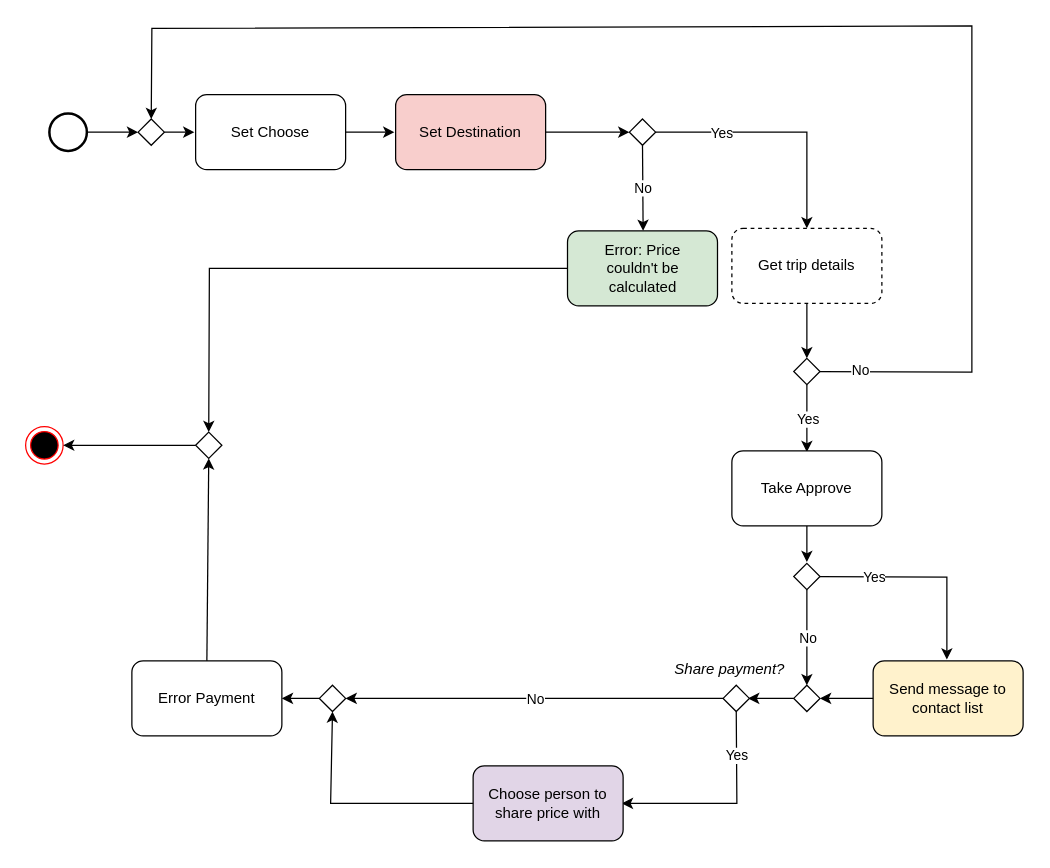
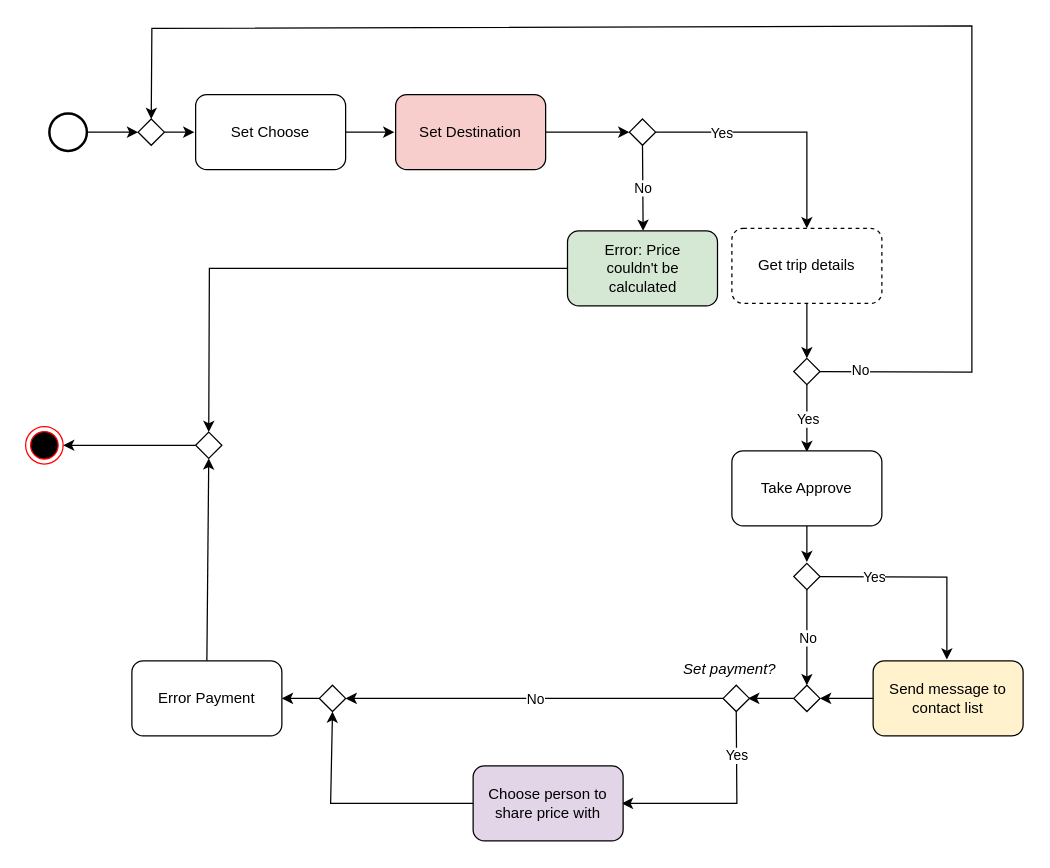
  <mxCell id="0" />
  <mxCell id="1" parent="0" />
  <mxCell id="2" value="" style="strokeWidth=2;html=1;shape=mxgraph.flowchart.start_2;whiteSpace=wrap;" vertex="1" parent="1"><mxGeometry x="39" y="90" width="30" height="30" as="geometry" /></mxCell>
  <mxCell id="3" value="" style="endArrow=classic;html=1;rounded=0;exitX=1;exitY=0.5;exitDx=0;exitDy=0;exitPerimeter=0;" edge="1" parent="1" source="2"><mxGeometry width="50" height="50" relative="1" as="geometry"><mxPoint x="412" y="240" as="sourcePoint" /><mxPoint x="110" y="105" as="targetPoint" /></mxGeometry></mxCell>
  <mxCell id="4" value="" style="rhombus;whiteSpace=wrap;html=1;" vertex="1" parent="1"><mxGeometry x="110" y="94.5" width="21" height="21" as="geometry" /></mxCell>
  <mxCell id="5" value="" style="endArrow=classic;html=1;rounded=0;exitX=1;exitY=0.5;exitDx=0;exitDy=0;" edge="1" parent="1" source="4"><mxGeometry width="50" height="50" relative="1" as="geometry"><mxPoint x="412" y="240" as="sourcePoint" /><mxPoint x="155" y="105" as="targetPoint" /></mxGeometry></mxCell>
  <mxCell id="6" value="Set Choose" style="rounded=1;whiteSpace=wrap;html=1;" vertex="1" parent="1"><mxGeometry x="156" y="75" width="120" height="60" as="geometry" /></mxCell>
  <mxCell id="7" value="" style="endArrow=classic;html=1;rounded=0;exitX=1;exitY=0.5;exitDx=0;exitDy=0;" edge="1" parent="1" source="6"><mxGeometry width="50" height="50" relative="1" as="geometry"><mxPoint x="412" y="240" as="sourcePoint" /><mxPoint x="315" y="105" as="targetPoint" /></mxGeometry></mxCell>
  <mxCell id="8" value="Set Destination" style="rounded=1;whiteSpace=wrap;html=1;fillColor=#f8cecc;" vertex="1" parent="1"><mxGeometry x="316" y="75" width="120" height="60" as="geometry" /></mxCell>
  <mxCell id="9" value="" style="endArrow=classic;html=1;rounded=0;exitX=1;exitY=0.5;exitDx=0;exitDy=0;entryX=0;entryY=0.5;entryDx=0;entryDy=0;" edge="1" parent="1" source="8" target="10"><mxGeometry width="50" height="50" relative="1" as="geometry"><mxPoint x="412" y="240" as="sourcePoint" /><mxPoint x="471" y="105" as="targetPoint" /></mxGeometry></mxCell>
  <mxCell id="10" value="" style="rhombus;whiteSpace=wrap;html=1;" vertex="1" parent="1"><mxGeometry x="503" y="94.5" width="21" height="21" as="geometry" /></mxCell>
  <mxCell id="11" value="" style="endArrow=classic;html=1;rounded=0;exitX=0.5;exitY=1;exitDx=0;exitDy=0;" edge="1" parent="1" source="10"><mxGeometry relative="1" as="geometry"><mxPoint x="387" y="215" as="sourcePoint" /><mxPoint x="514" y="184" as="targetPoint" /></mxGeometry></mxCell>
  <mxCell id="12" value="No" style="edgeLabel;resizable=0;html=1;align=center;verticalAlign=middle;" connectable="0" vertex="1" parent="11"><mxGeometry relative="1" as="geometry" /></mxCell>
  <mxCell id="13" value="&lt;div&gt;Error: Price &lt;br&gt;&lt;/div&gt;&lt;div&gt;couldn't be &lt;br&gt;&lt;/div&gt;&lt;div&gt;calculated&lt;/div&gt;" style="rounded=1;whiteSpace=wrap;html=1;fillColor=#d5e8d4;" vertex="1" parent="1"><mxGeometry x="453.5" y="184" width="120" height="60" as="geometry" /></mxCell>
  <mxCell id="14" value="" style="endArrow=classic;html=1;rounded=0;exitX=1;exitY=0.5;exitDx=0;exitDy=0;entryX=0.5;entryY=0;entryDx=0;entryDy=0;" edge="1" parent="1" source="10" target="16"><mxGeometry relative="1" as="geometry"><mxPoint x="386" y="215" as="sourcePoint" /><mxPoint x="645" y="180" as="targetPoint" /><Array as="points"><mxPoint x="561" y="105" /><mxPoint x="645" y="105" /></Array></mxGeometry></mxCell>
  <mxCell id="15" value="Yes" style="edgeLabel;resizable=0;html=1;align=center;verticalAlign=middle;" connectable="0" vertex="1" parent="14"><mxGeometry relative="1" as="geometry"><mxPoint x="-47" as="offset" /></mxGeometry></mxCell>
  <mxCell id="16" value="Get trip details" style="rounded=1;whiteSpace=wrap;html=1;dashed=1;" vertex="1" parent="1"><mxGeometry x="585" y="182" width="120" height="60" as="geometry" /></mxCell>
  <mxCell id="17" value="" style="endArrow=classic;html=1;rounded=0;exitX=0.5;exitY=1;exitDx=0;exitDy=0;entryX=0.5;entryY=0;entryDx=0;entryDy=0;" edge="1" parent="1" source="16" target="18"><mxGeometry width="50" height="50" relative="1" as="geometry"><mxPoint x="411" y="240" as="sourcePoint" /><mxPoint x="645" y="277" as="targetPoint" /></mxGeometry></mxCell>
  <mxCell id="18" value="" style="rhombus;whiteSpace=wrap;html=1;" vertex="1" parent="1"><mxGeometry x="634.5" y="286" width="21" height="21" as="geometry" /></mxCell>
  <mxCell id="19" value="" style="endArrow=classic;html=1;rounded=0;exitX=1;exitY=0.5;exitDx=0;exitDy=0;entryX=0.5;entryY=0;entryDx=0;entryDy=0;" edge="1" parent="1" source="18" target="4"><mxGeometry relative="1" as="geometry"><mxPoint x="386" y="215" as="sourcePoint" /><mxPoint x="109" y="22" as="targetPoint" /><Array as="points"><mxPoint x="777" y="297" /><mxPoint x="777" y="20" /><mxPoint x="121" y="22" /></Array></mxGeometry></mxCell>
  <mxCell id="20" value="No" style="edgeLabel;resizable=0;html=1;align=center;verticalAlign=middle;" connectable="0" vertex="1" parent="19"><mxGeometry relative="1" as="geometry"><mxPoint x="76" y="275" as="offset" /></mxGeometry></mxCell>
  <mxCell id="21" value="" style="endArrow=classic;html=1;rounded=0;exitX=0.5;exitY=1;exitDx=0;exitDy=0;" edge="1" parent="1" source="18"><mxGeometry relative="1" as="geometry"><mxPoint x="385" y="375" as="sourcePoint" /><mxPoint x="645" y="361" as="targetPoint" /></mxGeometry></mxCell>
  <mxCell id="22" value="Yes" style="edgeLabel;resizable=0;html=1;align=center;verticalAlign=middle;" connectable="0" vertex="1" parent="21"><mxGeometry relative="1" as="geometry" /></mxCell>
  <mxCell id="23" value="Take Approve" style="rounded=1;whiteSpace=wrap;html=1;" vertex="1" parent="1"><mxGeometry x="585" y="360" width="120" height="60" as="geometry" /></mxCell>
  <mxCell id="24" value="" style="endArrow=classic;html=1;rounded=0;exitX=0.5;exitY=1;exitDx=0;exitDy=0;" edge="1" parent="1" source="23"><mxGeometry width="50" height="50" relative="1" as="geometry"><mxPoint x="410" y="400" as="sourcePoint" /><mxPoint x="645" y="449" as="targetPoint" /></mxGeometry></mxCell>
  <mxCell id="25" value="" style="rhombus;whiteSpace=wrap;html=1;" vertex="1" parent="1"><mxGeometry x="634.5" y="450" width="21" height="21" as="geometry" /></mxCell>
  <mxCell id="26" value="" style="endArrow=classic;html=1;rounded=0;exitX=1;exitY=0.5;exitDx=0;exitDy=0;" edge="1" parent="1" source="25"><mxGeometry relative="1" as="geometry"><mxPoint x="385" y="375" as="sourcePoint" /><mxPoint x="757" y="527" as="targetPoint" /><Array as="points"><mxPoint x="757" y="461" /></Array></mxGeometry></mxCell>
  <mxCell id="27" value="Yes" style="edgeLabel;resizable=0;html=1;align=center;verticalAlign=middle;" connectable="0" vertex="1" parent="26"><mxGeometry relative="1" as="geometry"><mxPoint x="-41" as="offset" /></mxGeometry></mxCell>
  <mxCell id="28" value="Send message to contact list" style="rounded=1;whiteSpace=wrap;html=1;fillColor=#fff2cc;" vertex="1" parent="1"><mxGeometry x="698" y="528" width="120" height="60" as="geometry" /></mxCell>
  <mxCell id="29" value="" style="rhombus;whiteSpace=wrap;html=1;" vertex="1" parent="1"><mxGeometry x="634.5" y="547.5" width="21" height="21" as="geometry" /></mxCell>
  <mxCell id="30" value="" style="endArrow=classic;html=1;rounded=0;exitX=0;exitY=0.5;exitDx=0;exitDy=0;entryX=1;entryY=0.5;entryDx=0;entryDy=0;" edge="1" parent="1" source="28" target="29"><mxGeometry width="50" height="50" relative="1" as="geometry"><mxPoint x="410" y="400" as="sourcePoint" /><mxPoint x="460" y="350" as="targetPoint" /></mxGeometry></mxCell>
  <mxCell id="31" value="" style="endArrow=classic;html=1;rounded=0;exitX=0.5;exitY=1;exitDx=0;exitDy=0;entryX=0.5;entryY=0;entryDx=0;entryDy=0;" edge="1" parent="1" source="25" target="29"><mxGeometry relative="1" as="geometry"><mxPoint x="385" y="375" as="sourcePoint" /><mxPoint x="485" y="375" as="targetPoint" /></mxGeometry></mxCell>
  <mxCell id="32" value="No" style="edgeLabel;resizable=0;html=1;align=center;verticalAlign=middle;" connectable="0" vertex="1" parent="31"><mxGeometry relative="1" as="geometry" /></mxCell>
  <mxCell id="33" value="" style="endArrow=classic;html=1;rounded=0;exitX=0;exitY=0.5;exitDx=0;exitDy=0;" edge="1" parent="1" source="29"><mxGeometry width="50" height="50" relative="1" as="geometry"><mxPoint x="410" y="400" as="sourcePoint" /><mxPoint x="598" y="558" as="targetPoint" /></mxGeometry></mxCell>
  <mxCell id="34" value="" style="rhombus;whiteSpace=wrap;html=1;" vertex="1" parent="1"><mxGeometry x="578" y="547.5" width="21" height="21" as="geometry" /></mxCell>
- <mxCell id="35" value="&lt;i&gt;Share payment?&lt;/i&gt;" style="text;html=1;align=center;verticalAlign=middle;resizable=0;points=[];autosize=1;strokeColor=none;fillColor=none;" vertex="1" parent="1"><mxGeometry x="528" y="521.5" width="109" height="26" as="geometry" /></mxCell>
+ <mxCell id="35" value="&lt;i&gt;Set payment?&lt;/i&gt;" style="text;html=1;align=center;verticalAlign=middle;resizable=0;points=[];autosize=1;strokeColor=none;fillColor=none;" vertex="1" parent="1"><mxGeometry x="528" y="521.5" width="109" height="26" as="geometry" /></mxCell>
  <mxCell id="36" value="" style="endArrow=classic;html=1;rounded=0;exitX=0.5;exitY=1;exitDx=0;exitDy=0;" edge="1" parent="1" source="34"><mxGeometry relative="1" as="geometry"><mxPoint x="385" y="375" as="sourcePoint" /><mxPoint x="497" y="642" as="targetPoint" /><Array as="points"><mxPoint x="589" y="642" /></Array></mxGeometry></mxCell>
  <mxCell id="37" value="Yes" style="edgeLabel;resizable=0;html=1;align=center;verticalAlign=middle;" connectable="0" vertex="1" parent="36"><mxGeometry relative="1" as="geometry"><mxPoint x="9" y="-39" as="offset" /></mxGeometry></mxCell>
  <mxCell id="38" value="Choose person to share price with" style="rounded=1;whiteSpace=wrap;html=1;fillColor=#e1d5e7;" vertex="1" parent="1"><mxGeometry x="378" y="612" width="120" height="60" as="geometry" /></mxCell>
  <mxCell id="39" value="" style="endArrow=classic;html=1;rounded=0;exitX=0;exitY=0.5;exitDx=0;exitDy=0;entryX=0.5;entryY=1;entryDx=0;entryDy=0;" edge="1" parent="1" source="38" target="42"><mxGeometry width="50" height="50" relative="1" as="geometry"><mxPoint x="410" y="503" as="sourcePoint" /><mxPoint x="275" y="582" as="targetPoint" /><Array as="points"><mxPoint x="264" y="642" /></Array></mxGeometry></mxCell>
  <mxCell id="40" value="" style="endArrow=classic;html=1;rounded=0;exitX=0;exitY=0.5;exitDx=0;exitDy=0;entryX=1;entryY=0.5;entryDx=0;entryDy=0;" edge="1" parent="1" source="34" target="42"><mxGeometry relative="1" as="geometry"><mxPoint x="385" y="478" as="sourcePoint" /><mxPoint x="276" y="560" as="targetPoint" /></mxGeometry></mxCell>
  <mxCell id="41" value="No" style="edgeLabel;resizable=0;html=1;align=center;verticalAlign=middle;" connectable="0" vertex="1" parent="40"><mxGeometry relative="1" as="geometry" /></mxCell>
  <mxCell id="42" value="" style="rhombus;whiteSpace=wrap;html=1;" vertex="1" parent="1"><mxGeometry x="255" y="547.5" width="21" height="21" as="geometry" /></mxCell>
  <mxCell id="43" value="" style="endArrow=classic;html=1;rounded=0;exitX=0;exitY=0.5;exitDx=0;exitDy=0;" edge="1" parent="1" source="42" target="44"><mxGeometry width="50" height="50" relative="1" as="geometry"><mxPoint x="410" y="503" as="sourcePoint" /><mxPoint x="171" y="558" as="targetPoint" /></mxGeometry></mxCell>
  <mxCell id="44" value="Error Payment" style="rounded=1;whiteSpace=wrap;html=1;" vertex="1" parent="1"><mxGeometry x="105" y="528" width="120" height="60" as="geometry" /></mxCell>
  <mxCell id="45" value="" style="endArrow=classic;html=1;rounded=0;exitX=0.5;exitY=0;exitDx=0;exitDy=0;entryX=0.5;entryY=1;entryDx=0;entryDy=0;" edge="1" parent="1" source="44" target="46"><mxGeometry width="50" height="50" relative="1" as="geometry"><mxPoint x="356" y="415" as="sourcePoint" /><mxPoint x="169" y="365" as="targetPoint" /></mxGeometry></mxCell>
  <mxCell id="46" value="" style="rhombus;whiteSpace=wrap;html=1;" vertex="1" parent="1"><mxGeometry x="156" y="345" width="21" height="21" as="geometry" /></mxCell>
  <mxCell id="47" value="" style="endArrow=classic;html=1;rounded=0;exitX=0;exitY=0.5;exitDx=0;exitDy=0;entryX=0.5;entryY=0;entryDx=0;entryDy=0;" edge="1" parent="1" source="13" target="46"><mxGeometry width="50" height="50" relative="1" as="geometry"><mxPoint x="356" y="415" as="sourcePoint" /><mxPoint x="159" y="214" as="targetPoint" /><Array as="points"><mxPoint x="167" y="214" /></Array></mxGeometry></mxCell>
  <mxCell id="48" value="" style="ellipse;html=1;shape=endState;fillColor=#000000;strokeColor=#ff0000;" vertex="1" parent="1"><mxGeometry x="20" y="340.5" width="30" height="30" as="geometry" /></mxCell>
  <mxCell id="49" value="" style="endArrow=classic;html=1;rounded=0;exitX=0;exitY=0.5;exitDx=0;exitDy=0;entryX=1;entryY=0.5;entryDx=0;entryDy=0;" edge="1" parent="1" source="46" target="48"><mxGeometry width="50" height="50" relative="1" as="geometry"><mxPoint x="230" y="382" as="sourcePoint" /><mxPoint x="280" y="332" as="targetPoint" /></mxGeometry></mxCell>
